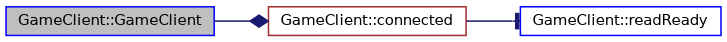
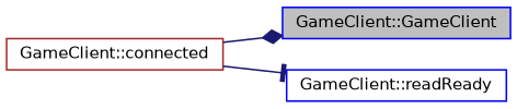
  digraph {
    rankdir=LR
    node [color=blue fillcolor=white fontname=Helvetica fontsize=10 shape=record style=filled]
    edge [color=midnightblue fontname=Helvetica fontsize=10 labelfontname=Helvetica labelfontsize=10 style=solid]
    n1 [fillcolor=grey75 fontcolor=black height=0.2 label="GameClient::GameClient" width=0.4]
    n2 [color=brown height=0.2 label="GameClient::connected" width=0.4]
    n3 [height=0.2 label="GameClient::readReady" width=0.4]
-   n1 -> n2 [arrowhead=diamond]
+   n2 -> n1 [arrowhead=diamond]
    n2 -> n3 [arrowhead=tee]
  }
